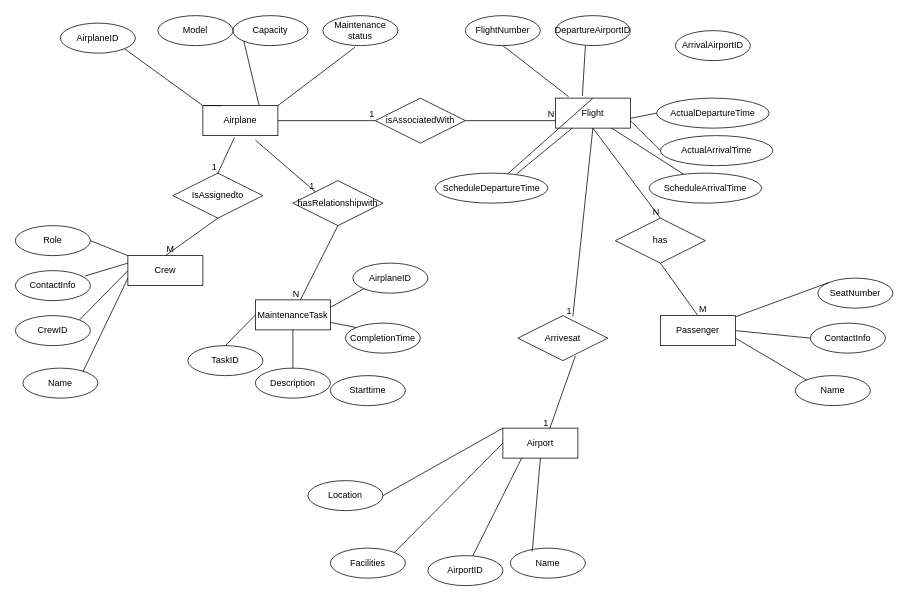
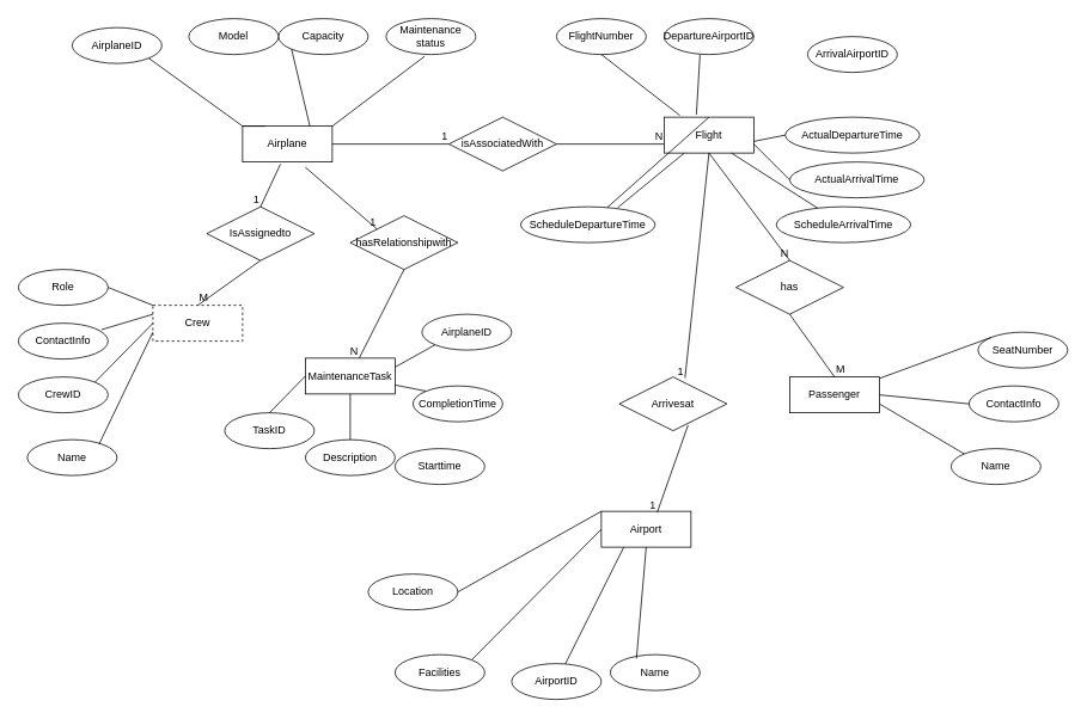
  <mxCell id="0" />
  <mxCell id="1" parent="0" />
  <mxCell id="2" value="AirplaneID" style="ellipse;whiteSpace=wrap;html=1;align=center;" vertex="1" parent="1"><mxGeometry x="80" y="30" width="100" height="40" as="geometry" /></mxCell>
  <mxCell id="3" value="DepartureAirportID" style="ellipse;whiteSpace=wrap;html=1;align=center;" vertex="1" parent="1"><mxGeometry x="740" y="20" width="100" height="40" as="geometry" /></mxCell>
  <mxCell id="4" value="Capacity" style="ellipse;whiteSpace=wrap;html=1;align=center;" vertex="1" parent="1"><mxGeometry x="310" y="20" width="100" height="40" as="geometry" /></mxCell>
  <mxCell id="5" value="Maintenance status" style="ellipse;whiteSpace=wrap;html=1;align=center;" vertex="1" parent="1"><mxGeometry x="430" y="20" width="100" height="40" as="geometry" /></mxCell>
  <mxCell id="6" value="Airplane" style="whiteSpace=wrap;html=1;align=center;" vertex="1" parent="1"><mxGeometry x="270" y="140" width="100" height="40" as="geometry" /></mxCell>
  <mxCell id="7" value="" style="endArrow=none;html=1;rounded=0;entryX=1;entryY=1;entryDx=0;entryDy=0;exitX=0.25;exitY=0;exitDx=0;exitDy=0;" edge="1" parent="1" source="6" target="2"><mxGeometry width="50" height="50" relative="1" as="geometry"><mxPoint x="360" y="130" as="sourcePoint" /><mxPoint x="280" y="150" as="targetPoint" /><Array as="points"><mxPoint x="270" y="140" /></Array></mxGeometry></mxCell>
  <mxCell id="8" value="" style="endArrow=none;html=1;rounded=0;exitX=0.43;exitY=1.05;exitDx=0;exitDy=0;entryX=1;entryY=0;entryDx=0;entryDy=0;exitPerimeter=0;" edge="1" parent="1" source="5" target="6"><mxGeometry width="50" height="50" relative="1" as="geometry"><mxPoint x="310" y="190" as="sourcePoint" /><mxPoint x="360" y="140" as="targetPoint" /></mxGeometry></mxCell>
  <mxCell id="9" value="" style="endArrow=none;html=1;rounded=0;entryX=0;entryY=1;entryDx=0;entryDy=0;exitX=0.75;exitY=0;exitDx=0;exitDy=0;" edge="1" parent="1" source="6" target="4"><mxGeometry width="50" height="50" relative="1" as="geometry"><mxPoint x="390" y="130" as="sourcePoint" /><mxPoint x="285" y="74" as="targetPoint" /><Array as="points" /></mxGeometry></mxCell>
  <mxCell id="10" value="Flight" style="whiteSpace=wrap;html=1;align=center;" vertex="1" parent="1"><mxGeometry x="740" y="130" width="100" height="40" as="geometry" /></mxCell>
  <mxCell id="11" value="FlightNumber" style="ellipse;whiteSpace=wrap;html=1;align=center;" vertex="1" parent="1"><mxGeometry x="620" y="20" width="100" height="40" as="geometry" /></mxCell>
  <mxCell id="12" value="ArrivalAirportID" style="ellipse;whiteSpace=wrap;html=1;align=center;" vertex="1" parent="1"><mxGeometry x="900" y="40" width="100" height="40" as="geometry" /></mxCell>
  <mxCell id="13" value="ScheduleDepartureTime" style="ellipse;whiteSpace=wrap;html=1;align=center;" vertex="1" parent="1"><mxGeometry x="580" y="230" width="150" height="40" as="geometry" /></mxCell>
  <mxCell id="14" value="ScheduleArrivalTime" style="ellipse;whiteSpace=wrap;html=1;align=center;" vertex="1" parent="1"><mxGeometry x="865" y="230" width="150" height="40" as="geometry" /></mxCell>
  <mxCell id="15" value="ActualDepartureTime" style="ellipse;whiteSpace=wrap;html=1;align=center;" vertex="1" parent="1"><mxGeometry x="875" y="130" width="150" height="40" as="geometry" /></mxCell>
  <mxCell id="16" value="ActualArrivalTime" style="ellipse;whiteSpace=wrap;html=1;align=center;" vertex="1" parent="1"><mxGeometry x="880" y="180" width="150" height="40" as="geometry" /></mxCell>
  <mxCell id="17" value="Model" style="ellipse;whiteSpace=wrap;html=1;align=center;" vertex="1" parent="1"><mxGeometry x="210" y="20" width="100" height="40" as="geometry" /></mxCell>
  <mxCell id="18" value="Name" style="ellipse;whiteSpace=wrap;html=1;align=center;" vertex="1" parent="1"><mxGeometry x="1060" y="500" width="100" height="40" as="geometry" /></mxCell>
  <mxCell id="19" value="ContactInfo" style="ellipse;whiteSpace=wrap;html=1;align=center;" vertex="1" parent="1"><mxGeometry x="1080" y="430" width="100" height="40" as="geometry" /></mxCell>
  <mxCell id="20" value="SeatNumber" style="ellipse;whiteSpace=wrap;html=1;align=center;" vertex="1" parent="1"><mxGeometry x="1090" y="370" width="100" height="40" as="geometry" /></mxCell>
- <mxCell id="21" value="Crew" style="whiteSpace=wrap;html=1;align=center;" vertex="1" parent="1"><mxGeometry x="170" y="340" width="100" height="40" as="geometry" /></mxCell>
+ <mxCell id="21" value="Crew" style="whiteSpace=wrap;html=1;align=center;dashed=1;" vertex="1" parent="1"><mxGeometry x="170" y="340" width="100" height="40" as="geometry" /></mxCell>
  <mxCell id="22" value="CrewID" style="ellipse;whiteSpace=wrap;html=1;align=center;" vertex="1" parent="1"><mxGeometry x="20" y="420" width="100" height="40" as="geometry" /></mxCell>
  <mxCell id="23" value="Name" style="ellipse;whiteSpace=wrap;html=1;align=center;" vertex="1" parent="1"><mxGeometry x="30" y="490" width="100" height="40" as="geometry" /></mxCell>
  <mxCell id="24" value="Role" style="ellipse;whiteSpace=wrap;html=1;align=center;" vertex="1" parent="1"><mxGeometry x="20" y="300" width="100" height="40" as="geometry" /></mxCell>
  <mxCell id="25" value="ContactInfo" style="ellipse;whiteSpace=wrap;html=1;align=center;" vertex="1" parent="1"><mxGeometry x="20" y="360" width="100" height="40" as="geometry" /></mxCell>
  <mxCell id="26" value="Airport" style="whiteSpace=wrap;html=1;align=center;" vertex="1" parent="1"><mxGeometry x="670" y="570" width="100" height="40" as="geometry" /></mxCell>
  <mxCell id="27" value="Name" style="ellipse;whiteSpace=wrap;html=1;align=center;" vertex="1" parent="1"><mxGeometry x="680" y="730" width="100" height="40" as="geometry" /></mxCell>
  <mxCell id="28" value="AirportID" style="ellipse;whiteSpace=wrap;html=1;align=center;" vertex="1" parent="1"><mxGeometry x="570" y="740" width="100" height="40" as="geometry" /></mxCell>
  <mxCell id="29" value="Location" style="ellipse;whiteSpace=wrap;html=1;align=center;" vertex="1" parent="1"><mxGeometry x="410" y="640" width="100" height="40" as="geometry" /></mxCell>
  <mxCell id="30" value="Facilities" style="ellipse;whiteSpace=wrap;html=1;align=center;" vertex="1" parent="1"><mxGeometry x="440" y="730" width="100" height="40" as="geometry" /></mxCell>
  <mxCell id="31" value="MaintenanceTask" style="whiteSpace=wrap;html=1;align=center;" vertex="1" parent="1"><mxGeometry x="340" y="399" width="100" height="40" as="geometry" /></mxCell>
  <mxCell id="32" value="Description" style="ellipse;whiteSpace=wrap;html=1;align=center;" vertex="1" parent="1"><mxGeometry x="340" y="490" width="100" height="40" as="geometry" /></mxCell>
  <mxCell id="33" value="Starttime" style="ellipse;whiteSpace=wrap;html=1;align=center;" vertex="1" parent="1"><mxGeometry x="440" y="500" width="100" height="40" as="geometry" /></mxCell>
  <mxCell id="34" value="CompletionTime" style="ellipse;whiteSpace=wrap;html=1;align=center;" vertex="1" parent="1"><mxGeometry x="460" y="430" width="100" height="40" as="geometry" /></mxCell>
  <mxCell id="35" value="" style="endArrow=none;html=1;rounded=0;entryX=0;entryY=0;entryDx=0;entryDy=0;" edge="1" parent="1" target="21"><mxGeometry width="50" height="50" relative="1" as="geometry"><mxPoint x="120" y="320" as="sourcePoint" /><mxPoint x="170" y="270" as="targetPoint" /></mxGeometry></mxCell>
  <mxCell id="36" value="" style="endArrow=none;html=1;rounded=0;entryX=0;entryY=0.25;entryDx=0;entryDy=0;exitX=0.928;exitY=0.18;exitDx=0;exitDy=0;exitPerimeter=0;" edge="1" parent="1" source="25" target="21"><mxGeometry width="50" height="50" relative="1" as="geometry"><mxPoint x="120" y="370" as="sourcePoint" /><mxPoint x="170" y="390" as="targetPoint" /></mxGeometry></mxCell>
  <mxCell id="37" value="" style="endArrow=none;html=1;rounded=0;exitX=1;exitY=0;exitDx=0;exitDy=0;entryX=0;entryY=0.5;entryDx=0;entryDy=0;" edge="1" parent="1" source="22" target="21"><mxGeometry width="50" height="50" relative="1" as="geometry"><mxPoint x="120" y="420" as="sourcePoint" /><mxPoint x="170" y="370" as="targetPoint" /></mxGeometry></mxCell>
  <mxCell id="38" value="" style="endArrow=none;html=1;rounded=0;entryX=0;entryY=0.75;entryDx=0;entryDy=0;" edge="1" parent="1" target="21"><mxGeometry width="50" height="50" relative="1" as="geometry"><mxPoint x="110" y="495" as="sourcePoint" /><mxPoint x="160" y="445" as="targetPoint" /></mxGeometry></mxCell>
  <mxCell id="39" value="" style="endArrow=none;html=1;rounded=0;exitX=0.176;exitY=-0.05;exitDx=0;exitDy=0;exitPerimeter=0;entryX=0.5;entryY=1;entryDx=0;entryDy=0;" edge="1" parent="1" source="10" target="11"><mxGeometry width="50" height="50" relative="1" as="geometry"><mxPoint x="690" y="130" as="sourcePoint" /><mxPoint x="740" y="80" as="targetPoint" /></mxGeometry></mxCell>
  <mxCell id="40" value="" style="endArrow=none;html=1;rounded=0;exitX=0.36;exitY=-0.07;exitDx=0;exitDy=0;exitPerimeter=0;" edge="1" parent="1" source="10"><mxGeometry width="50" height="50" relative="1" as="geometry"><mxPoint x="780" y="120" as="sourcePoint" /><mxPoint x="780" y="60" as="targetPoint" /></mxGeometry></mxCell>
  <mxCell id="41" value="" style="endArrow=none;html=1;rounded=0;exitX=0.5;exitY=0;exitDx=0;exitDy=0;" edge="1" parent="1" source="10" target="13"><mxGeometry width="50" height="50" relative="1" as="geometry"><mxPoint x="910" y="120" as="sourcePoint" /><mxPoint x="910" y="60" as="targetPoint" /></mxGeometry></mxCell>
  <mxCell id="42" value="" style="endArrow=none;html=1;rounded=0;exitX=0.36;exitY=-0.07;exitDx=0;exitDy=0;exitPerimeter=0;entryX=0;entryY=0.5;entryDx=0;entryDy=0;" edge="1" parent="1" target="15"><mxGeometry width="50" height="50" relative="1" as="geometry"><mxPoint x="840" y="157" as="sourcePoint" /><mxPoint x="844" y="90" as="targetPoint" /></mxGeometry></mxCell>
  <mxCell id="43" value="" style="endArrow=none;html=1;rounded=0;exitX=1;exitY=0.75;exitDx=0;exitDy=0;entryX=0;entryY=0.5;entryDx=0;entryDy=0;" edge="1" parent="1" source="10" target="16"><mxGeometry width="50" height="50" relative="1" as="geometry"><mxPoint x="850" y="167" as="sourcePoint" /><mxPoint x="885" y="160" as="targetPoint" /></mxGeometry></mxCell>
  <mxCell id="44" value="" style="endArrow=none;html=1;rounded=0;exitX=1;exitY=0.75;exitDx=0;exitDy=0;entryX=0.723;entryY=0.02;entryDx=0;entryDy=0;entryPerimeter=0;" edge="1" parent="1" target="13"><mxGeometry width="50" height="50" relative="1" as="geometry"><mxPoint x="762.5" y="170" as="sourcePoint" /><mxPoint x="807.5" y="240" as="targetPoint" /></mxGeometry></mxCell>
  <mxCell id="45" value="" style="endArrow=none;html=1;rounded=0;exitX=0.75;exitY=1;exitDx=0;exitDy=0;" edge="1" parent="1" source="10" target="14"><mxGeometry width="50" height="50" relative="1" as="geometry"><mxPoint x="772.5" y="180" as="sourcePoint" /><mxPoint x="817.5" y="250" as="targetPoint" /><Array as="points" /></mxGeometry></mxCell>
  <mxCell id="46" value="" style="endArrow=none;html=1;rounded=0;entryX=0;entryY=0;entryDx=0;entryDy=0;" edge="1" parent="1" source="76" target="20"><mxGeometry width="50" height="50" relative="1" as="geometry"><mxPoint x="850" y="460" as="sourcePoint" /><mxPoint x="900" y="410" as="targetPoint" /></mxGeometry></mxCell>
  <mxCell id="47" value="" style="endArrow=none;html=1;rounded=0;exitX=1;exitY=0.5;exitDx=0;exitDy=0;entryX=0;entryY=0.5;entryDx=0;entryDy=0;" edge="1" parent="1" source="76" target="19"><mxGeometry width="50" height="50" relative="1" as="geometry"><mxPoint x="860" y="470" as="sourcePoint" /><mxPoint x="910" y="420" as="targetPoint" /></mxGeometry></mxCell>
  <mxCell id="48" value="" style="endArrow=none;html=1;rounded=0;exitX=1;exitY=0.75;exitDx=0;exitDy=0;entryX=0;entryY=0;entryDx=0;entryDy=0;" edge="1" parent="1" source="76" target="18"><mxGeometry width="50" height="50" relative="1" as="geometry"><mxPoint x="860" y="480" as="sourcePoint" /><mxPoint x="930" y="510" as="targetPoint" /></mxGeometry></mxCell>
  <mxCell id="49" value="" style="endArrow=none;html=1;rounded=0;exitX=1;exitY=0.5;exitDx=0;exitDy=0;entryX=0;entryY=0;entryDx=0;entryDy=0;" edge="1" parent="1" source="29" target="26"><mxGeometry width="50" height="50" relative="1" as="geometry"><mxPoint x="310" y="685" as="sourcePoint" /><mxPoint x="360" y="635" as="targetPoint" /></mxGeometry></mxCell>
  <mxCell id="50" value="" style="endArrow=none;html=1;rounded=0;exitX=1;exitY=0;exitDx=0;exitDy=0;entryX=0;entryY=0.5;entryDx=0;entryDy=0;" edge="1" parent="1" source="30" target="26"><mxGeometry width="50" height="50" relative="1" as="geometry"><mxPoint x="260" y="670" as="sourcePoint" /><mxPoint x="360" y="650" as="targetPoint" /></mxGeometry></mxCell>
  <mxCell id="51" value="" style="endArrow=none;html=1;rounded=0;entryX=0.25;entryY=1;entryDx=0;entryDy=0;" edge="1" parent="1" source="28" target="26"><mxGeometry width="50" height="50" relative="1" as="geometry"><mxPoint x="255" y="736" as="sourcePoint" /><mxPoint x="380" y="680" as="targetPoint" /></mxGeometry></mxCell>
  <mxCell id="52" value="" style="endArrow=none;html=1;rounded=0;entryX=0.5;entryY=1;entryDx=0;entryDy=0;exitX=0.292;exitY=0.11;exitDx=0;exitDy=0;exitPerimeter=0;" edge="1" parent="1" source="27" target="26"><mxGeometry width="50" height="50" relative="1" as="geometry"><mxPoint x="353" y="741" as="sourcePoint" /><mxPoint x="395" y="680" as="targetPoint" /></mxGeometry></mxCell>
  <mxCell id="53" value="" style="endArrow=none;html=1;rounded=0;exitX=0.5;exitY=0;exitDx=0;exitDy=0;" edge="1" parent="1" source="32" target="31"><mxGeometry width="50" height="50" relative="1" as="geometry"><mxPoint x="720" y="810" as="sourcePoint" /><mxPoint x="770" y="760" as="targetPoint" /></mxGeometry></mxCell>
  <mxCell id="54" value="" style="endArrow=none;html=1;rounded=0;exitX=0;exitY=0;exitDx=0;exitDy=0;entryX=1;entryY=0.75;entryDx=0;entryDy=0;" edge="1" parent="1" source="34" target="31"><mxGeometry width="50" height="50" relative="1" as="geometry"><mxPoint x="880" y="788" as="sourcePoint" /><mxPoint x="838" y="740" as="targetPoint" /></mxGeometry></mxCell>
  <mxCell id="55" value="isAssociatedWith" style="shape=rhombus;perimeter=rhombusPerimeter;whiteSpace=wrap;html=1;align=center;" vertex="1" parent="1"><mxGeometry x="500" y="130" width="120" height="60" as="geometry" /></mxCell>
  <mxCell id="56" value="" style="endArrow=none;html=1;rounded=0;exitX=1;exitY=0.5;exitDx=0;exitDy=0;entryX=0;entryY=0.5;entryDx=0;entryDy=0;" edge="1" parent="1" source="6" target="55"><mxGeometry relative="1" as="geometry"><mxPoint x="380" y="159.5" as="sourcePoint" /><mxPoint x="460.588" y="230" as="targetPoint" /></mxGeometry></mxCell>
  <mxCell id="57" value="1" style="resizable=0;html=1;whiteSpace=wrap;align=right;verticalAlign=bottom;" connectable="0" vertex="1" parent="56"><mxGeometry x="1" relative="1" as="geometry" /></mxCell>
  <mxCell id="58" value="" style="endArrow=none;html=1;rounded=0;exitX=1;exitY=0.5;exitDx=0;exitDy=0;entryX=0;entryY=0.75;entryDx=0;entryDy=0;" edge="1" parent="1" source="55" target="10"><mxGeometry relative="1" as="geometry"><mxPoint x="580" y="149.5" as="sourcePoint" /><mxPoint x="740" y="149.5" as="targetPoint" /></mxGeometry></mxCell>
  <mxCell id="59" value="N" style="resizable=0;html=1;whiteSpace=wrap;align=right;verticalAlign=bottom;" connectable="0" vertex="1" parent="58"><mxGeometry x="1" relative="1" as="geometry" /></mxCell>
  <mxCell id="60" value="has" style="shape=rhombus;perimeter=rhombusPerimeter;whiteSpace=wrap;html=1;align=center;" vertex="1" parent="1"><mxGeometry x="820" y="290" width="120" height="60" as="geometry" /></mxCell>
  <mxCell id="61" value="" style="endArrow=none;html=1;rounded=0;exitX=0.5;exitY=1;exitDx=0;exitDy=0;entryX=0.5;entryY=0;entryDx=0;entryDy=0;" edge="1" parent="1" source="10" target="60"><mxGeometry relative="1" as="geometry"><mxPoint x="670" y="350" as="sourcePoint" /><mxPoint x="830" y="350" as="targetPoint" /></mxGeometry></mxCell>
  <mxCell id="62" value="N" style="resizable=0;html=1;whiteSpace=wrap;align=right;verticalAlign=bottom;" connectable="0" vertex="1" parent="61"><mxGeometry x="1" relative="1" as="geometry" /></mxCell>
  <mxCell id="63" value="" style="endArrow=none;html=1;rounded=0;entryX=0.5;entryY=1;entryDx=0;entryDy=0;exitX=0.5;exitY=0;exitDx=0;exitDy=0;" edge="1" parent="1" source="76" target="60"><mxGeometry relative="1" as="geometry"><mxPoint x="670" y="350" as="sourcePoint" /><mxPoint x="830" y="350" as="targetPoint" /></mxGeometry></mxCell>
  <mxCell id="64" value="M" style="resizable=0;html=1;whiteSpace=wrap;align=left;verticalAlign=bottom;" connectable="0" vertex="1" parent="63"><mxGeometry x="-1" relative="1" as="geometry" /></mxCell>
  <mxCell id="65" value="" style="resizable=0;html=1;whiteSpace=wrap;align=right;verticalAlign=bottom;" connectable="0" vertex="1" parent="63"><mxGeometry x="1" relative="1" as="geometry" /></mxCell>
  <mxCell id="66" value="IsAssignedto" style="shape=rhombus;perimeter=rhombusPerimeter;whiteSpace=wrap;html=1;align=center;" vertex="1" parent="1"><mxGeometry x="230" y="230" width="120" height="60" as="geometry" /></mxCell>
  <mxCell id="67" value="" style="endArrow=none;html=1;rounded=0;exitX=0.422;exitY=1.06;exitDx=0;exitDy=0;exitPerimeter=0;entryX=0.5;entryY=0;entryDx=0;entryDy=0;" edge="1" parent="1" source="6" target="66"><mxGeometry relative="1" as="geometry"><mxPoint x="140" y="290" as="sourcePoint" /><mxPoint x="300" y="290" as="targetPoint" /></mxGeometry></mxCell>
  <mxCell id="68" value="1" style="resizable=0;html=1;whiteSpace=wrap;align=right;verticalAlign=bottom;" connectable="0" vertex="1" parent="67"><mxGeometry x="1" relative="1" as="geometry" /></mxCell>
  <mxCell id="69" value="" style="endArrow=none;html=1;rounded=0;exitX=0.5;exitY=0;exitDx=0;exitDy=0;entryX=0.5;entryY=1;entryDx=0;entryDy=0;" edge="1" parent="1" source="21" target="66"><mxGeometry relative="1" as="geometry"><mxPoint x="140" y="290" as="sourcePoint" /><mxPoint x="300" y="290" as="targetPoint" /></mxGeometry></mxCell>
  <mxCell id="70" value="M" style="resizable=0;html=1;whiteSpace=wrap;align=left;verticalAlign=bottom;" connectable="0" vertex="1" parent="69"><mxGeometry x="-1" relative="1" as="geometry" /></mxCell>
  <mxCell id="71" value="" style="resizable=0;html=1;whiteSpace=wrap;align=right;verticalAlign=bottom;" connectable="0" vertex="1" parent="69"><mxGeometry x="1" relative="1" as="geometry"><mxPoint x="-30" y="-10" as="offset" /></mxGeometry></mxCell>
  <mxCell id="72" value="TaskID" style="ellipse;whiteSpace=wrap;html=1;align=center;" vertex="1" parent="1"><mxGeometry x="250" y="460" width="100" height="40" as="geometry" /></mxCell>
  <mxCell id="73" value="" style="endArrow=none;html=1;rounded=0;exitX=0.5;exitY=0;exitDx=0;exitDy=0;entryX=0;entryY=0.5;entryDx=0;entryDy=0;" edge="1" parent="1" source="72" target="31"><mxGeometry width="50" height="50" relative="1" as="geometry"><mxPoint x="710" y="770" as="sourcePoint" /><mxPoint x="740" y="730" as="targetPoint" /></mxGeometry></mxCell>
  <mxCell id="74" value="AirplaneID" style="ellipse;whiteSpace=wrap;html=1;align=center;" vertex="1" parent="1"><mxGeometry x="470" y="350" width="100" height="40" as="geometry" /></mxCell>
  <mxCell id="75" value="" style="endArrow=none;html=1;rounded=0;exitX=0;exitY=1;exitDx=0;exitDy=0;entryX=1;entryY=0.25;entryDx=0;entryDy=0;" edge="1" parent="1" source="74" target="31"><mxGeometry width="50" height="50" relative="1" as="geometry"><mxPoint x="900" y="730" as="sourcePoint" /><mxPoint x="833" y="694" as="targetPoint" /></mxGeometry></mxCell>
  <mxCell id="76" value="Passenger" style="whiteSpace=wrap;html=1;align=center;" vertex="1" parent="1"><mxGeometry x="880" y="420" width="100" height="40" as="geometry" /></mxCell>
  <mxCell id="77" value="Arrivesat" style="shape=rhombus;perimeter=rhombusPerimeter;whiteSpace=wrap;html=1;align=center;" vertex="1" parent="1"><mxGeometry x="690" y="420" width="120" height="60" as="geometry" /></mxCell>
  <mxCell id="78" value="" style="endArrow=none;html=1;rounded=0;exitX=0.5;exitY=1;exitDx=0;exitDy=0;entryX=0.611;entryY=0.019;entryDx=0;entryDy=0;entryPerimeter=0;" edge="1" parent="1" source="10" target="77"><mxGeometry relative="1" as="geometry"><mxPoint x="580" y="460" as="sourcePoint" /><mxPoint x="750" y="420" as="targetPoint" /></mxGeometry></mxCell>
  <mxCell id="79" value="1" style="resizable=0;html=1;whiteSpace=wrap;align=right;verticalAlign=bottom;" connectable="0" vertex="1" parent="78"><mxGeometry x="1" relative="1" as="geometry" /></mxCell>
  <mxCell id="80" value="" style="endArrow=none;html=1;rounded=0;exitX=0.639;exitY=0.895;exitDx=0;exitDy=0;exitPerimeter=0;entryX=0.624;entryY=0.021;entryDx=0;entryDy=0;entryPerimeter=0;" edge="1" parent="1" source="77" target="26"><mxGeometry relative="1" as="geometry"><mxPoint x="750" y="480" as="sourcePoint" /><mxPoint x="740" y="560" as="targetPoint" /></mxGeometry></mxCell>
  <mxCell id="81" value="1" style="resizable=0;html=1;whiteSpace=wrap;align=right;verticalAlign=bottom;" connectable="0" vertex="1" parent="80"><mxGeometry x="1" relative="1" as="geometry" /></mxCell>
  <mxCell id="82" value="hasRelationshipwith" style="shape=rhombus;perimeter=rhombusPerimeter;whiteSpace=wrap;html=1;align=center;" vertex="1" parent="1"><mxGeometry x="390" y="240" width="120" height="60" as="geometry" /></mxCell>
  <mxCell id="83" value="" style="endArrow=none;html=1;rounded=0;entryX=0;entryY=0;entryDx=0;entryDy=0;" edge="1" parent="1" target="82"><mxGeometry relative="1" as="geometry"><mxPoint x="340" y="186" as="sourcePoint" /><mxPoint x="500" y="186" as="targetPoint" /></mxGeometry></mxCell>
  <mxCell id="84" value="1" style="resizable=0;html=1;whiteSpace=wrap;align=right;verticalAlign=bottom;" connectable="0" vertex="1" parent="83"><mxGeometry x="1" relative="1" as="geometry" /></mxCell>
  <mxCell id="85" value="" style="endArrow=none;html=1;rounded=0;exitX=0.5;exitY=1;exitDx=0;exitDy=0;" edge="1" parent="1" source="82" target="31"><mxGeometry relative="1" as="geometry"><mxPoint x="360" y="460" as="sourcePoint" /><mxPoint x="520" y="460" as="targetPoint" /></mxGeometry></mxCell>
  <mxCell id="86" value="N" style="resizable=0;html=1;whiteSpace=wrap;align=right;verticalAlign=bottom;" connectable="0" vertex="1" parent="85"><mxGeometry x="1" relative="1" as="geometry" /></mxCell>
